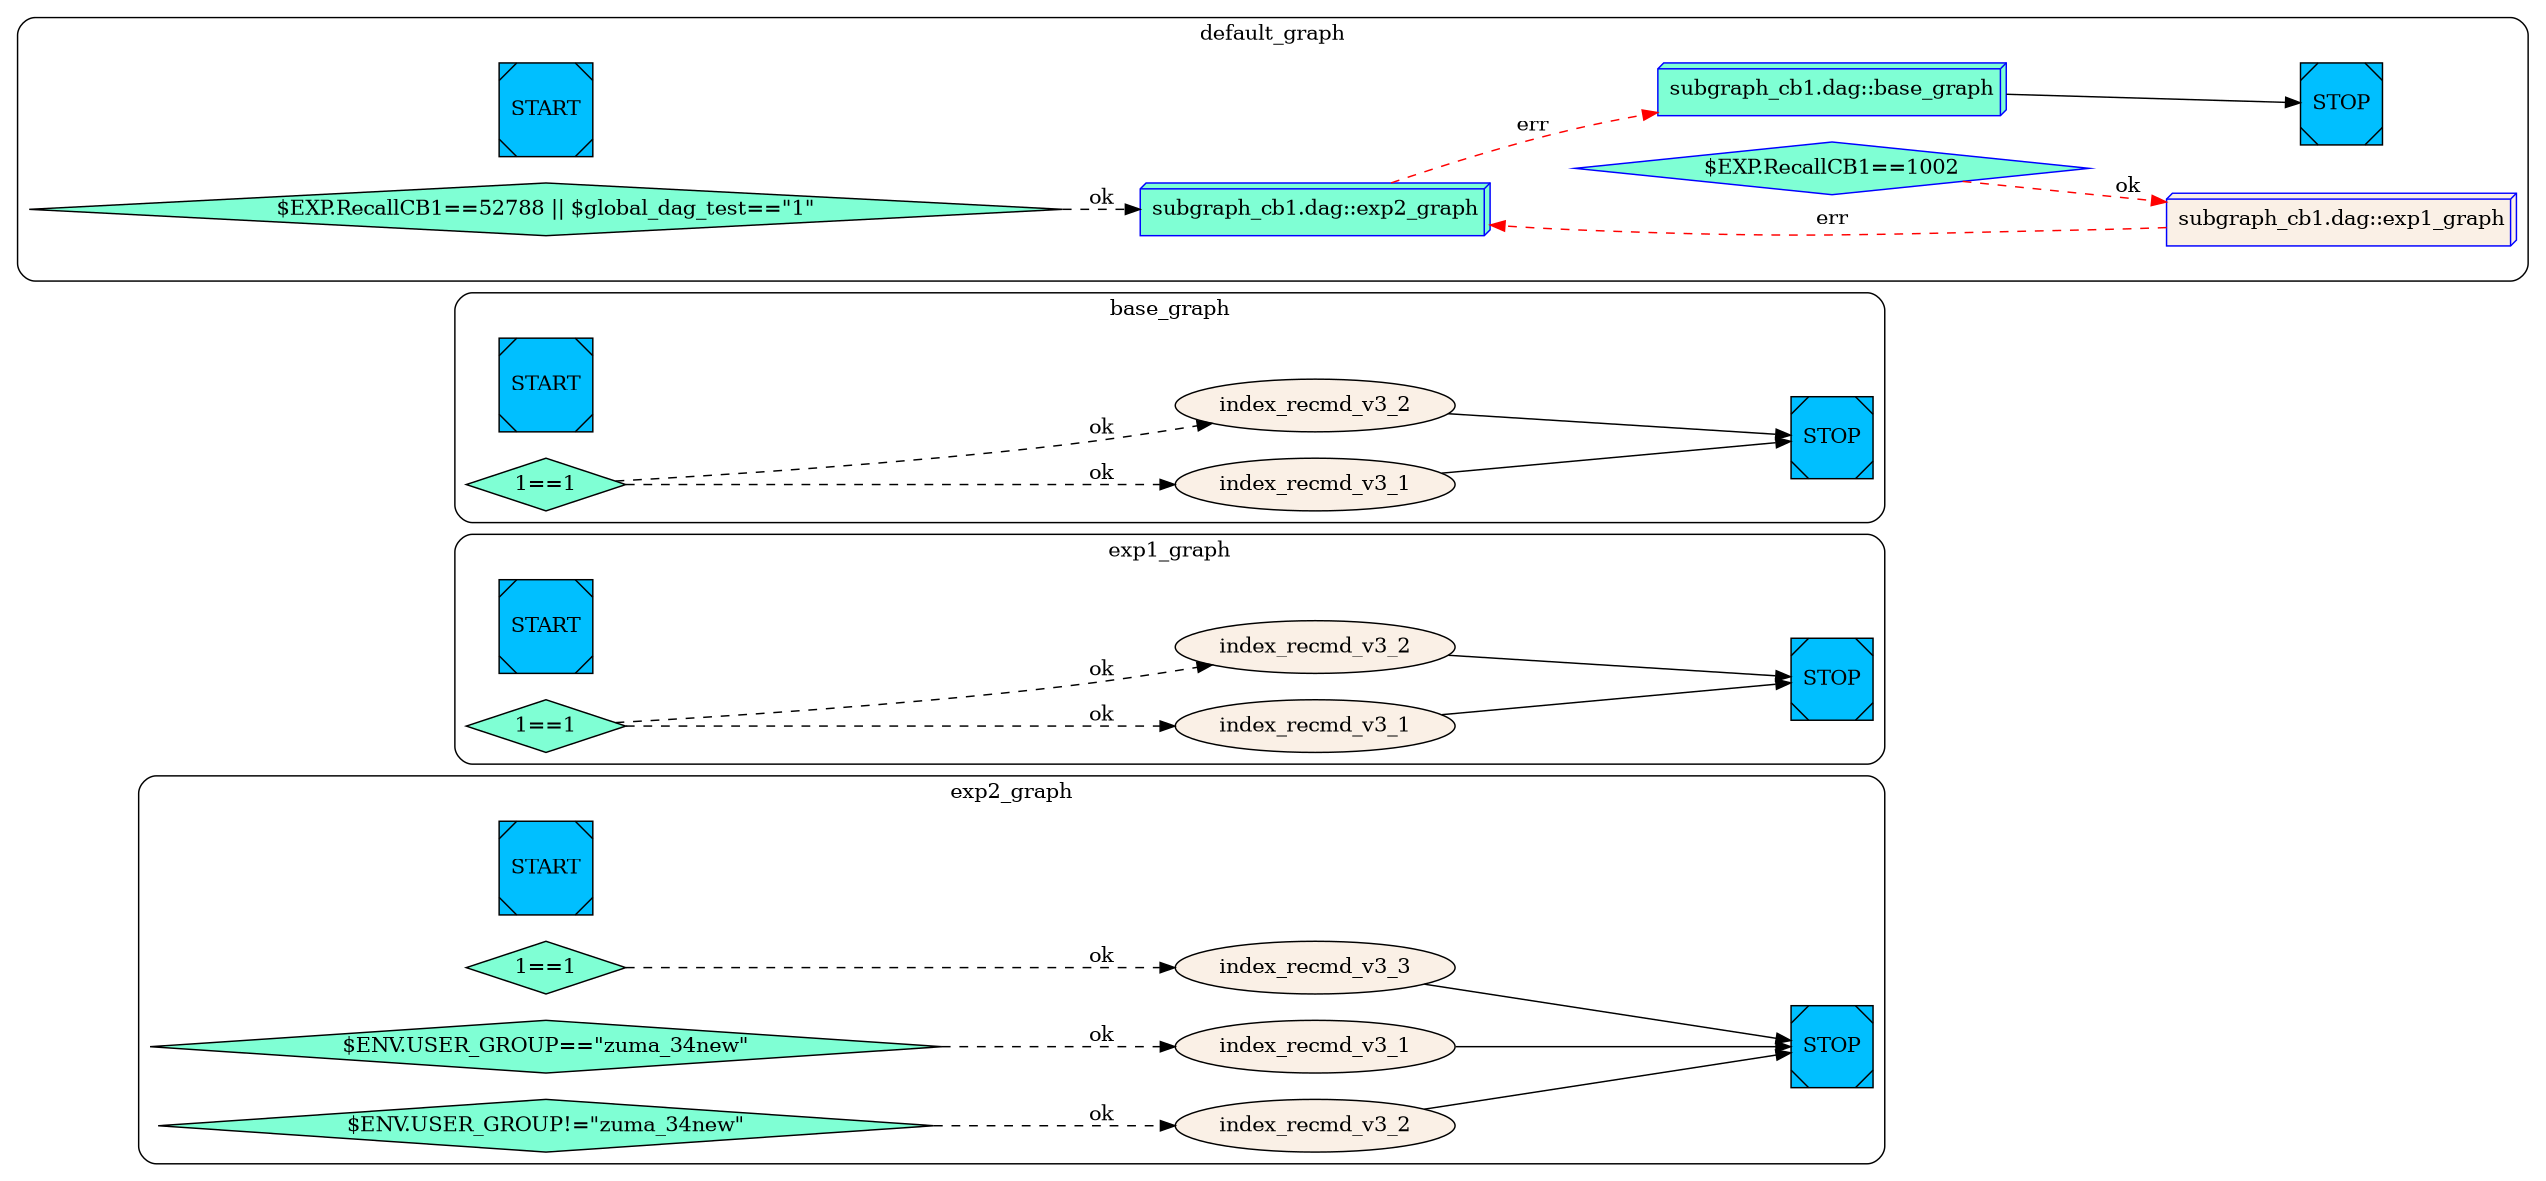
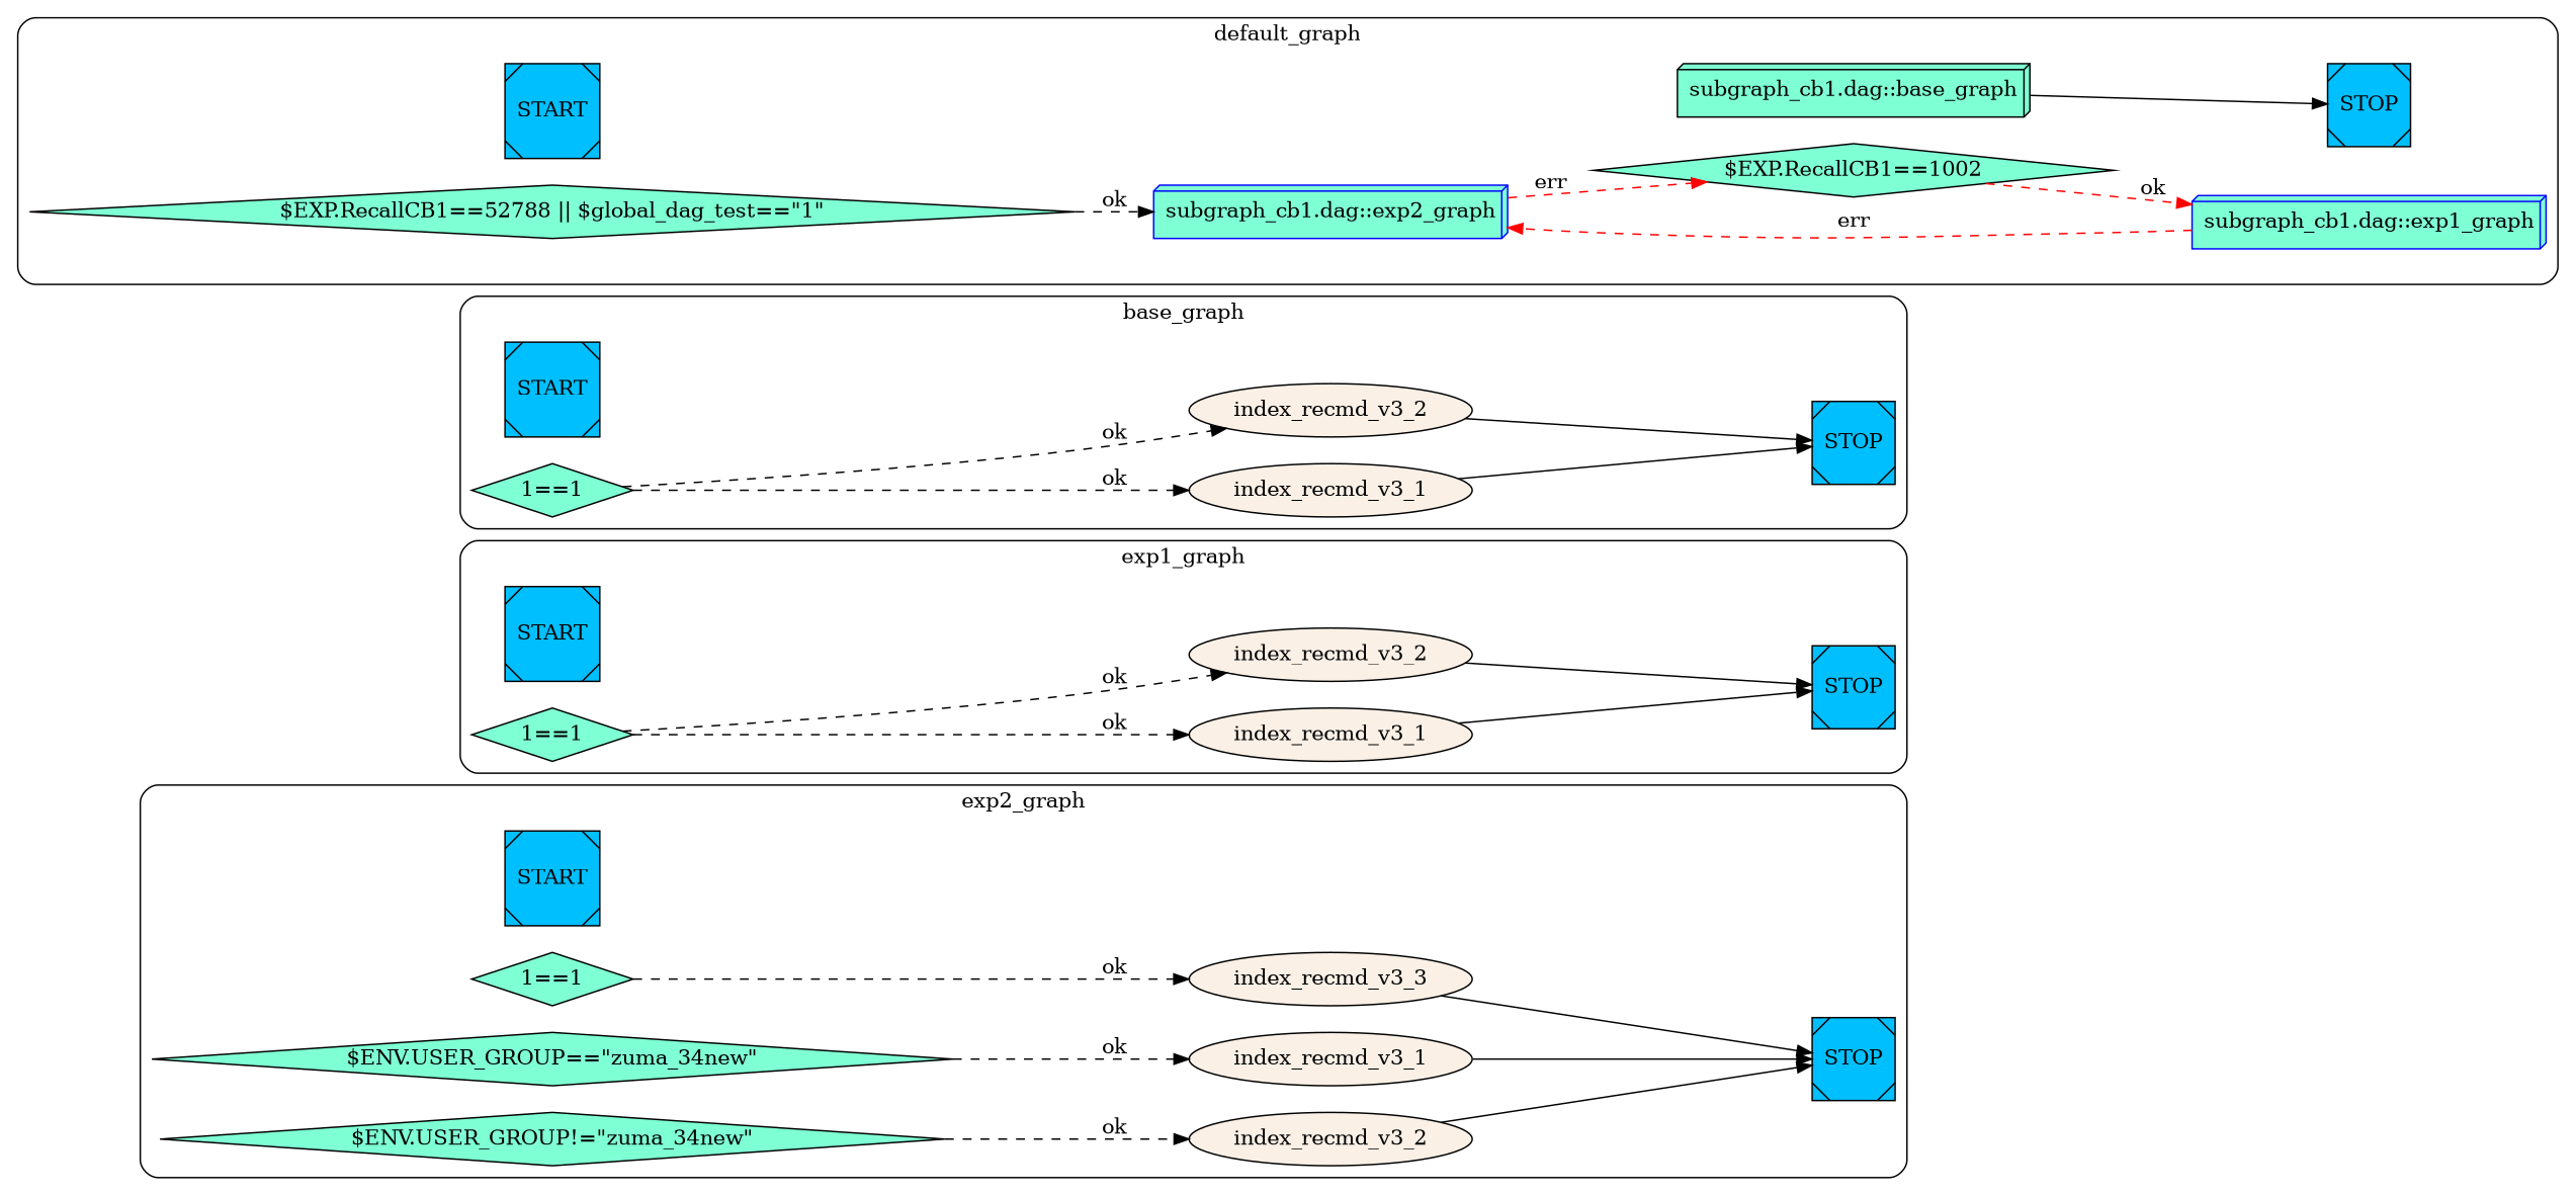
  digraph {
    rankdir=LR
    node [color=black fillcolor=aquamarine shape=Msquare style=filled]
    edge [style=dashed]
    n1 [fillcolor=deepskyblue label=START]
    n2 [fillcolor=deepskyblue label=STOP]
    n3 [label="1==1" shape=diamond]
    n4 [fillcolor=linen label=index_recmd_v3_3 shape=""]
    n5 [label="$ENV.USER_GROUP==\"zuma_34new\"" shape=diamond]
    n6 [fillcolor=linen label=index_recmd_v3_1 shape=""]
    n7 [label="$ENV.USER_GROUP!=\"zuma_34new\"" shape=diamond]
    n8 [fillcolor=linen label=index_recmd_v3_2 shape=""]
    n9 [fillcolor=deepskyblue label=START]
    n10 [fillcolor=deepskyblue label=STOP]
    n11 [fillcolor=linen label=index_recmd_v3_1 shape=""]
    n12 [fillcolor=linen label=index_recmd_v3_2 shape=""]
    n13 [label="1==1" shape=diamond]
    n14 [fillcolor=deepskyblue label=START]
    n15 [fillcolor=deepskyblue label=STOP]
    n16 [label="1==1" shape=diamond]
    n17 [fillcolor=linen label=index_recmd_v3_1 shape=""]
    n18 [fillcolor=linen label=index_recmd_v3_2 shape=""]
    n19 [fillcolor=deepskyblue label=START]
    n20 [fillcolor=deepskyblue label=STOP]
-   n21 [color=blue label="$EXP.RecallCB1==1002" shape=diamond]
-   n22 [color=blue fillcolor=linen label="subgraph_cb1.dag::exp1_graph" shape=box3d]
-   n23 [color=blue label="subgraph_cb1.dag::base_graph" shape=box3d]
+   n21 [label="$EXP.RecallCB1==1002" shape=diamond]
+   n22 [color=blue label="subgraph_cb1.dag::exp1_graph" shape=box3d]
+   n23 [label="subgraph_cb1.dag::base_graph" shape=box3d]
    n24 [label="$EXP.RecallCB1==52788 || $global_dag_test==\"1\"" shape=diamond]
    n25 [color=blue label="subgraph_cb1.dag::exp2_graph" shape=box3d]
    subgraph cluster_1 {
      label=exp2_graph
      style=rounded
      n1
      n2
      n3
      n4
      n5
      n6
      n7
      n8
    }
    subgraph cluster_2 {
      label=exp1_graph
      style=rounded
      n9
      n10
      n11
      n12
      n13
    }
    subgraph cluster_3 {
      label=base_graph
      style=rounded
      n14
      n15
      n16
      n17
      n18
    }
    subgraph cluster_4 {
      label=default_graph
      style=rounded
      n19
      n20
      n21
      n22
      n23
      n24
      n25
    }
    n3 -> n4 [label=ok]
    n4 -> n2 [style=""]
    n5 -> n6 [label=ok]
    n6 -> n2 [style=""]
    n7 -> n8 [label=ok]
    n8 -> n2 [style=""]
    n11 -> n10 [style=""]
    n12 -> n10 [style=""]
    n13 -> n11 [label=ok]
    n13 -> n12 [label=ok]
    n16 -> n17 [label=ok]
    n16 -> n18 [label=ok]
    n17 -> n15 [style=""]
    n18 -> n15 [style=""]
    n21 -> n22 [color=red label=ok]
    n22 -> n25 [color=red label=err]
    n23 -> n20 [style=""]
    n24 -> n25 [label=ok]
-   n25 -> n23 [color=red label=err]
+   n25 -> n21 [color=red label=err]
  }
